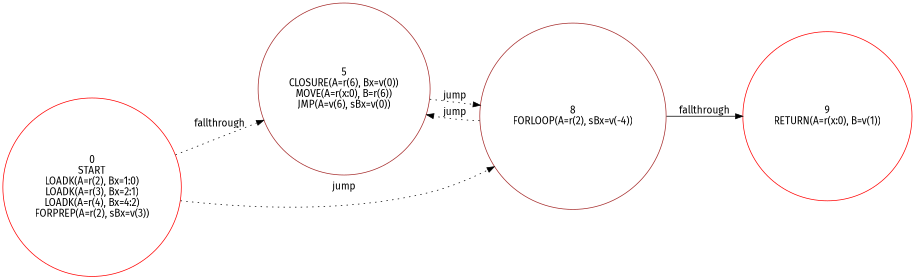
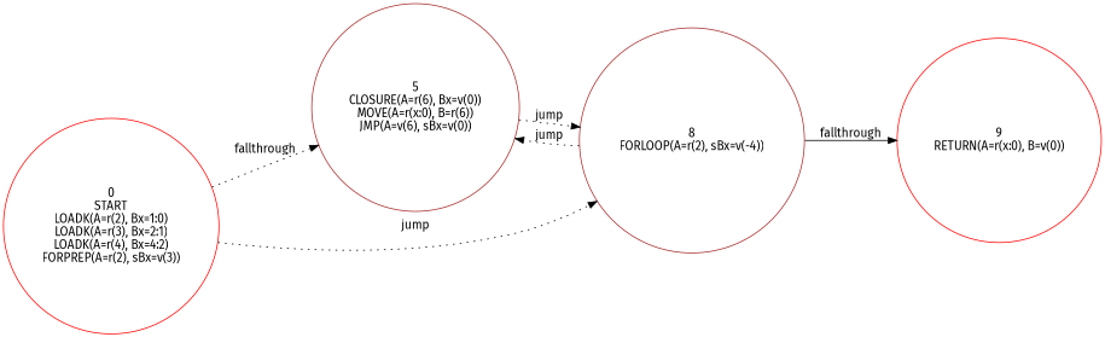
  digraph {
    rankdir=LR
    fontname="Fira Sans"
    node [shape=circle color=red fontname="Fira Sans"]
    edge [style=dotted fontname="Fira Sans"]
    n1 [label="0\nSTART\nLOADK(A=r(2), Bx=1:0)\nLOADK(A=r(3), Bx=2:1)\nLOADK(A=r(4), Bx=4:2)\nFORPREP(A=r(2), sBx=v(3))"]
    n2 [label="5\nCLOSURE(A=r(6), Bx=v(0))\nMOVE(A=r(x:0), B=r(6))\nJMP(A=v(6), sBx=v(0))" color=brown]
    n3 [label="8\nFORLOOP(A=r(2), sBx=v(-4))" color=brown]
-   n4 [label="9\nRETURN(A=r(x:0), B=v(1))"]
+   n4 [label="9\nRETURN(A=r(x:0), B=v(0))"]
    n1 -> n2 [label=fallthrough]
    n1 -> n3 [label=jump]
    n2 -> n3 [label=jump]
    n3 -> n2 [label=jump]
    n3 -> n4 [label=fallthrough style=solid]
  }
